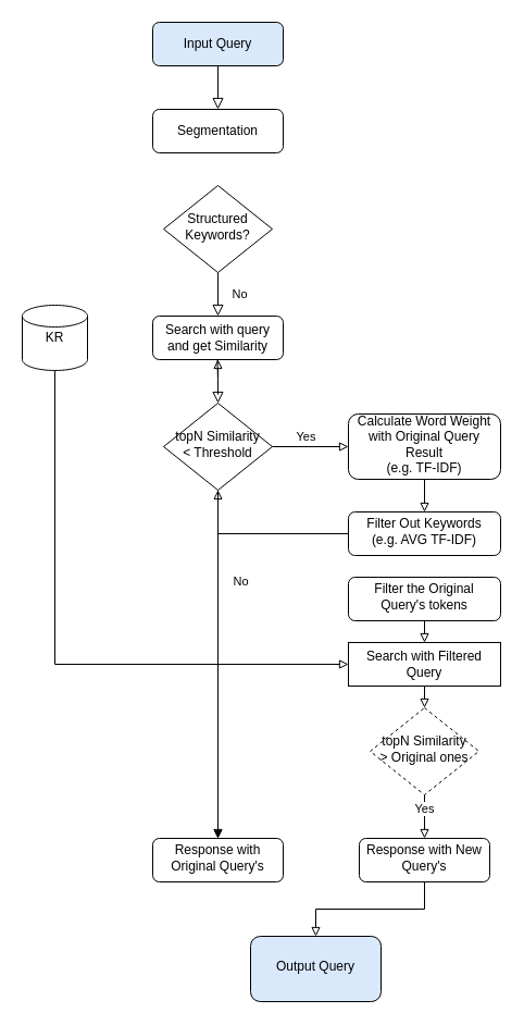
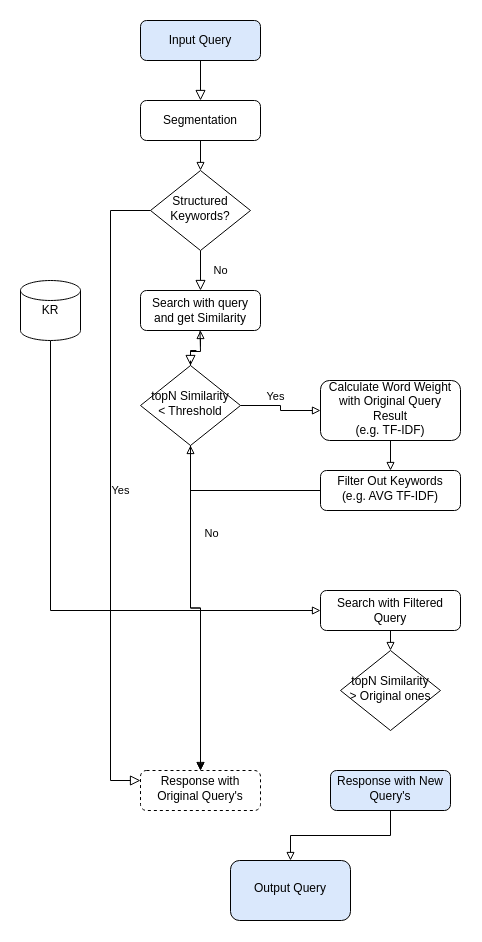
  <mxCell id="0" />
  <mxCell id="1" parent="0" />
  <mxCell id="2" value="" style="rounded=0;html=1;jettySize=auto;orthogonalLoop=1;fontSize=11;endArrow=block;endFill=0;endSize=8;strokeWidth=1;shadow=0;labelBackgroundColor=none;edgeStyle=orthogonalEdgeStyle;entryX=0.5;entryY=0;entryDx=0;entryDy=0;" parent="1" source="3" target="8" edge="1"><mxGeometry relative="1" as="geometry" /></mxCell>
  <mxCell id="3" value="Input Query" style="rounded=1;whiteSpace=wrap;html=1;fontSize=12;glass=0;strokeWidth=1;shadow=0;fillColor=#dae8fc;" parent="1" vertex="1"><mxGeometry x="140" y="20" width="120" height="40" as="geometry" /></mxCell>
  <mxCell id="4" value="No" style="rounded=0;html=1;jettySize=auto;orthogonalLoop=1;fontSize=11;endArrow=block;endFill=0;endSize=8;strokeWidth=1;shadow=0;labelBackgroundColor=none;edgeStyle=orthogonalEdgeStyle;entryX=0.5;entryY=0;entryDx=0;entryDy=0;" parent="1" source="6" target="10" edge="1"><mxGeometry y="20" relative="1" as="geometry"><mxPoint as="offset" /><mxPoint x="200" y="270" as="targetPoint" /></mxGeometry></mxCell>
+ <mxCell id="5" value="Yes" style="edgeStyle=orthogonalEdgeStyle;rounded=0;html=1;jettySize=auto;orthogonalLoop=1;fontSize=11;endArrow=block;endFill=0;endSize=8;strokeWidth=1;shadow=0;labelBackgroundColor=none;exitX=0;exitY=0.5;exitDx=0;exitDy=0;" parent="1" source="6" target="20" edge="1"><mxGeometry y="10" relative="1" as="geometry"><mxPoint as="offset" /><mxPoint x="80" y="830" as="targetPoint" /><Array as="points"><mxPoint x="110" y="210" /><mxPoint x="110" y="780" /></Array></mxGeometry></mxCell>
  <mxCell id="6" value="Structured Keywords?" style="rhombus;whiteSpace=wrap;html=1;shadow=0;fontFamily=Helvetica;fontSize=12;align=center;strokeWidth=1;spacing=6;spacingTop=-4;" parent="1" vertex="1"><mxGeometry x="150" y="170" width="100" height="80" as="geometry" /></mxCell>
+ <mxCell id="7" style="edgeStyle=orthogonalEdgeStyle;rounded=0;orthogonalLoop=1;jettySize=auto;html=1;exitX=0.5;exitY=1;exitDx=0;exitDy=0;entryX=0.5;entryY=0;entryDx=0;entryDy=0;endArrow=block;endFill=0;" edge="1" parent="1" source="8" target="6"><mxGeometry relative="1" as="geometry" /></mxCell>
  <mxCell id="8" value="Segmentation" style="rounded=1;whiteSpace=wrap;html=1;fontSize=12;glass=0;strokeWidth=1;shadow=0;" parent="1" vertex="1"><mxGeometry x="140" y="100" width="120" height="40" as="geometry" /></mxCell>
  <mxCell id="9" value="" style="edgeStyle=orthogonalEdgeStyle;rounded=0;orthogonalLoop=1;jettySize=auto;html=1;endArrow=none;endFill=0;startArrow=block;startFill=0;dashed=1;dashPattern=8 8;" edge="1" parent="1" source="10" target="18"><mxGeometry relative="1" as="geometry" /></mxCell>
  <mxCell id="10" value="Search with query and get Similarity" style="rounded=1;whiteSpace=wrap;html=1;fontSize=12;glass=0;strokeWidth=1;shadow=0;" parent="1" vertex="1"><mxGeometry x="140" y="290" width="120" height="40" as="geometry" /></mxCell>
  <mxCell id="11" style="edgeStyle=orthogonalEdgeStyle;rounded=0;orthogonalLoop=1;jettySize=auto;html=1;exitX=0.5;exitY=1;exitDx=0;exitDy=0;exitPerimeter=0;entryX=0;entryY=0.5;entryDx=0;entryDy=0;dashed=0;endArrow=block;endFill=0;" edge="1" parent="1" source="12" target="31"><mxGeometry relative="1" as="geometry" /></mxCell>
  <mxCell id="12" value="KR" style="strokeWidth=1;html=1;shape=mxgraph.flowchart.database;whiteSpace=wrap;" vertex="1" parent="1"><mxGeometry x="20" y="280" width="60" height="60" as="geometry" /></mxCell>
  <mxCell id="13" value="" style="edgeStyle=orthogonalEdgeStyle;rounded=0;orthogonalLoop=1;jettySize=auto;html=1;" edge="1" parent="1" source="18" target="20"><mxGeometry relative="1" as="geometry" /></mxCell>
  <mxCell id="14" value="No" style="edgeLabel;html=1;align=center;verticalAlign=middle;resizable=0;points=[];" vertex="1" connectable="0" parent="13"><mxGeometry x="-0.48" y="-1" relative="1" as="geometry"><mxPoint x="21" as="offset" /></mxGeometry></mxCell>
  <mxCell id="15" value="" style="edgeStyle=orthogonalEdgeStyle;rounded=0;orthogonalLoop=1;jettySize=auto;html=1;endArrow=block;endFill=0;" edge="1" parent="1" source="18" target="20"><mxGeometry relative="1" as="geometry" /></mxCell>
  <mxCell id="16" value="" style="edgeStyle=orthogonalEdgeStyle;rounded=0;orthogonalLoop=1;jettySize=auto;html=1;endArrow=block;endFill=0;" edge="1" parent="1" source="18" target="23"><mxGeometry relative="1" as="geometry" /></mxCell>
  <mxCell id="17" value="Yes" style="edgeLabel;html=1;align=center;verticalAlign=middle;resizable=0;points=[];" vertex="1" connectable="0" parent="16"><mxGeometry x="-0.406" y="-2" relative="1" as="geometry"><mxPoint x="9" y="-12" as="offset" /></mxGeometry></mxCell>
- <mxCell id="18" value="topN Similarity&lt;div&gt;&amp;lt; Threshold&lt;/div&gt;" style="rhombus;whiteSpace=wrap;html=1;shadow=0;fontFamily=Helvetica;fontSize=12;align=center;strokeWidth=1;spacing=6;spacingTop=-4;" vertex="1" parent="1"><mxGeometry x="150" y="370" width="100" height="80" as="geometry" /></mxCell>
+ <mxCell id="18" value="topN Similarity&lt;div&gt;&amp;lt; Threshold&lt;/div&gt;" style="rhombus;whiteSpace=wrap;html=1;shadow=0;fontFamily=Helvetica;fontSize=12;align=center;strokeWidth=1;spacing=6;spacingTop=-4;" vertex="1" parent="1"><mxGeometry x="140" y="365" width="100" height="80" as="geometry" /></mxCell>
  <mxCell id="19" value="" style="rounded=0;html=1;jettySize=auto;orthogonalLoop=1;fontSize=11;endArrow=block;endFill=0;endSize=8;strokeWidth=1;shadow=0;labelBackgroundColor=none;edgeStyle=orthogonalEdgeStyle;" edge="1" parent="1" target="18"><mxGeometry y="20" relative="1" as="geometry"><mxPoint as="offset" /><mxPoint x="199.5" y="330" as="sourcePoint" /><mxPoint x="200" y="370" as="targetPoint" /></mxGeometry></mxCell>
- <mxCell id="20" value="Response with Original Query's" style="rounded=1;whiteSpace=wrap;html=1;shadow=0;strokeWidth=1;spacing=6;spacingTop=-4;" vertex="1" parent="1"><mxGeometry x="140" y="770" width="120" height="40" as="geometry" /></mxCell>
+ <mxCell id="20" value="Response with Original Query's" style="rounded=1;whiteSpace=wrap;html=1;shadow=0;strokeWidth=1;spacing=6;spacingTop=-4;dashed=1;" vertex="1" parent="1"><mxGeometry x="140" y="770" width="120" height="40" as="geometry" /></mxCell>
  <mxCell id="21" value="Output Query" style="rounded=1;whiteSpace=wrap;html=1;shadow=0;strokeWidth=1;spacing=6;spacingTop=-4;fillColor=#dae8fc;" vertex="1" parent="1"><mxGeometry x="230" y="860" width="120" height="60" as="geometry" /></mxCell>
  <mxCell id="22" value="" style="edgeStyle=orthogonalEdgeStyle;rounded=0;orthogonalLoop=1;jettySize=auto;html=1;endArrow=block;endFill=0;" edge="1" parent="1" source="23" target="25"><mxGeometry relative="1" as="geometry" /></mxCell>
  <mxCell id="23" value="Calculate Word Weight with Original Query Result&lt;div&gt;(e.g. TF-IDF)&lt;/div&gt;" style="whiteSpace=wrap;html=1;shadow=0;strokeWidth=1;spacing=6;spacingTop=-4;rounded=1;" vertex="1" parent="1"><mxGeometry x="320" y="380" width="140" height="60" as="geometry" /></mxCell>
  <mxCell id="24" value="" style="edgeStyle=orthogonalEdgeStyle;rounded=0;orthogonalLoop=1;jettySize=auto;html=1;endArrow=block;endFill=0;" edge="1" parent="1" source="25" target="18"><mxGeometry relative="1" as="geometry" /></mxCell>
  <mxCell id="25" value="Filter Out Keywords&lt;div&gt;(e.g. AVG TF-IDF)&lt;/div&gt;" style="whiteSpace=wrap;html=1;shadow=0;strokeWidth=1;spacing=6;spacingTop=-4;rounded=1;" vertex="1" parent="1"><mxGeometry x="320" y="470" width="140" height="40" as="geometry" /></mxCell>
- <mxCell id="26" style="edgeStyle=orthogonalEdgeStyle;rounded=0;orthogonalLoop=1;jettySize=auto;html=1;exitX=0.5;exitY=1;exitDx=0;exitDy=0;entryX=0.5;entryY=0;entryDx=0;entryDy=0;endArrow=block;endFill=0;" edge="1" parent="1" source="27" target="31"><mxGeometry relative="1" as="geometry" /></mxCell>
- <mxCell id="27" value="Filter the Original Query's tokens" style="whiteSpace=wrap;html=1;shadow=0;strokeWidth=1;spacing=6;spacingTop=-4;rounded=1;" vertex="1" parent="1"><mxGeometry x="320" y="530" width="140" height="40" as="geometry" /></mxCell>
  <mxCell id="28" style="edgeStyle=orthogonalEdgeStyle;rounded=0;orthogonalLoop=1;jettySize=auto;html=1;exitX=0.5;exitY=1;exitDx=0;exitDy=0;entryX=0.5;entryY=0;entryDx=0;entryDy=0;endArrow=block;endFill=0;" edge="1" parent="1" source="29" target="21"><mxGeometry relative="1" as="geometry" /></mxCell>
- <mxCell id="29" value="Response with New Query's" style="rounded=1;whiteSpace=wrap;html=1;shadow=0;strokeWidth=1;spacing=6;spacingTop=-4;" vertex="1" parent="1"><mxGeometry x="330" y="770" width="120" height="40" as="geometry" /></mxCell>
+ <mxCell id="29" value="Response with New Query's" style="rounded=1;whiteSpace=wrap;html=1;shadow=0;strokeWidth=1;spacing=6;spacingTop=-4;fillColor=#dae8fc;" vertex="1" parent="1"><mxGeometry x="330" y="770" width="120" height="40" as="geometry" /></mxCell>
  <mxCell id="30" style="edgeStyle=orthogonalEdgeStyle;rounded=0;orthogonalLoop=1;jettySize=auto;html=1;exitX=0.5;exitY=1;exitDx=0;exitDy=0;entryX=0.5;entryY=0;entryDx=0;entryDy=0;endArrow=block;endFill=0;" edge="1" parent="1" source="31" target="34"><mxGeometry relative="1" as="geometry" /></mxCell>
- <mxCell id="31" value="Search with Filtered Query" style="whiteSpace=wrap;html=1;fontSize=12;glass=0;strokeWidth=1;shadow=0;rounded=0;" vertex="1" parent="1"><mxGeometry x="320" y="590" width="140" height="40" as="geometry" /></mxCell>
- <mxCell id="32" style="edgeStyle=orthogonalEdgeStyle;rounded=0;orthogonalLoop=1;jettySize=auto;html=1;exitX=0.5;exitY=1;exitDx=0;exitDy=0;entryX=0.5;entryY=0;entryDx=0;entryDy=0;endArrow=block;endFill=0;" edge="1" parent="1" source="34" target="29"><mxGeometry relative="1" as="geometry" /></mxCell>
- <mxCell id="33" value="Yes" style="edgeLabel;html=1;align=center;verticalAlign=middle;resizable=0;points=[];" vertex="1" connectable="0" parent="32"><mxGeometry x="-0.415" y="-1" relative="1" as="geometry"><mxPoint as="offset" /></mxGeometry></mxCell>
- <mxCell id="34" value="topN Similarity&lt;div&gt;&amp;gt; Original ones&lt;/div&gt;" style="rhombus;whiteSpace=wrap;html=1;shadow=0;fontFamily=Helvetica;fontSize=12;align=center;strokeWidth=1;spacing=6;spacingTop=-4;dashed=1;" vertex="1" parent="1"><mxGeometry x="340" y="650" width="100" height="80" as="geometry" /></mxCell>
+ <mxCell id="31" value="Search with Filtered Query" style="rounded=1;whiteSpace=wrap;html=1;fontSize=12;glass=0;strokeWidth=1;shadow=0;" vertex="1" parent="1"><mxGeometry x="320" y="590" width="140" height="40" as="geometry" /></mxCell>
+ <mxCell id="34" value="topN Similarity&lt;div&gt;&amp;gt; Original ones&lt;/div&gt;" style="rhombus;whiteSpace=wrap;html=1;shadow=0;fontFamily=Helvetica;fontSize=12;align=center;strokeWidth=1;spacing=6;spacingTop=-4;" vertex="1" parent="1"><mxGeometry x="340" y="650" width="100" height="80" as="geometry" /></mxCell>
